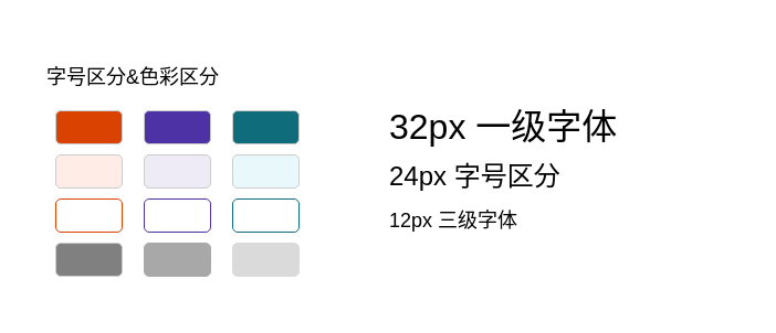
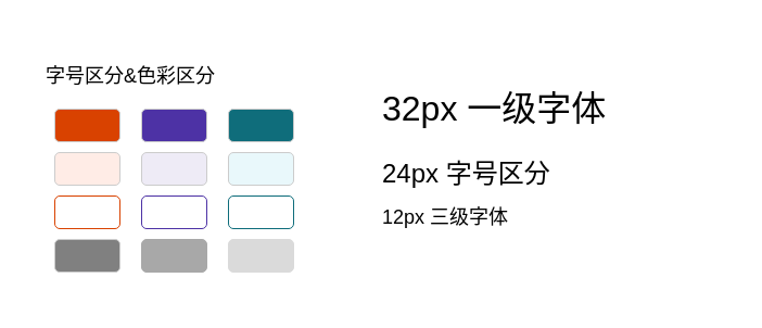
  <mxCell id="0" />
  <mxCell id="1" parent="0" />
  <mxCell id="2" value="" style="rounded=1;whiteSpace=wrap;html=1;fontSize=32;strokeColor=none;" vertex="1" parent="1"><mxGeometry x="20" y="20" width="660" height="260" as="geometry" /></mxCell>
  <mxCell id="3" value="字号区分&amp;amp;色彩区分" style="text;html=1;strokeColor=none;fillColor=none;align=left;verticalAlign=middle;whiteSpace=wrap;rounded=0;fontSize=18;" vertex="1" parent="1"><mxGeometry x="40" y="50" width="280" height="40" as="geometry" /></mxCell>
  <mxCell id="4" value="" style="rounded=1;whiteSpace=wrap;html=1;fontSize=32;strokeColor=#CCCCCC;fillColor=#d94200;" vertex="1" parent="1"><mxGeometry x="50" y="100" width="60" height="30" as="geometry" /></mxCell>
  <mxCell id="5" value="" style="rounded=1;whiteSpace=wrap;html=1;fontSize=32;strokeColor=#CCCCCC;fillColor=#4d32a5;" vertex="1" parent="1"><mxGeometry x="130" y="100" width="60" height="30" as="geometry" /></mxCell>
  <mxCell id="6" value="" style="rounded=1;whiteSpace=wrap;html=1;fontSize=32;strokeColor=#CCCCCC;fillColor=#0f6d7b;" vertex="1" parent="1"><mxGeometry x="210" y="100" width="60" height="30" as="geometry" /></mxCell>
  <mxCell id="7" value="" style="rounded=1;whiteSpace=wrap;html=1;fontSize=32;strokeColor=#CCCCCC;fillColor=#ffece6;" vertex="1" parent="1"><mxGeometry x="50" y="140" width="60" height="30" as="geometry" /></mxCell>
  <mxCell id="8" value="" style="rounded=1;whiteSpace=wrap;html=1;fontSize=32;strokeColor=#CCCCCC;fillColor=#eeebf6;" vertex="1" parent="1"><mxGeometry x="130" y="140" width="60" height="30" as="geometry" /></mxCell>
  <mxCell id="9" value="" style="rounded=1;whiteSpace=wrap;html=1;fontSize=32;strokeColor=#CCCCCC;fillColor=#e9f8fb;" vertex="1" parent="1"><mxGeometry x="210" y="140" width="60" height="30" as="geometry" /></mxCell>
  <mxCell id="10" value="" style="rounded=1;whiteSpace=wrap;html=1;fontSize=32;fontColor=#000000;fillColor=#FFFFFF;strokeColor=#D94200;" vertex="1" parent="1"><mxGeometry x="50" y="180" width="60" height="30" as="geometry" /></mxCell>
  <mxCell id="11" value="" style="rounded=1;whiteSpace=wrap;html=1;fontSize=32;fillColor=#ffffff;strokeColor=#4D32A5;" vertex="1" parent="1"><mxGeometry x="130" y="180" width="60" height="30" as="geometry" /></mxCell>
  <mxCell id="12" value="" style="rounded=1;whiteSpace=wrap;html=1;fontSize=32;fillColor=#ffffff;strokeColor=#0F6D7B;" vertex="1" parent="1"><mxGeometry x="210" y="180" width="60" height="30" as="geometry" /></mxCell>
  <mxCell id="13" value="" style="rounded=1;whiteSpace=wrap;html=1;fontSize=32;strokeColor=#CCCCCC;fillColor=#808080;" vertex="1" parent="1"><mxGeometry x="50" y="220" width="60" height="30" as="geometry" /></mxCell>
  <mxCell id="14" value="" style="rounded=1;whiteSpace=wrap;html=1;fontSize=32;strokeColor=#a8a8a8;fillColor=#A8A8A8;" vertex="1" parent="1"><mxGeometry x="130" y="220" width="60" height="30" as="geometry" /></mxCell>
  <mxCell id="15" value="" style="rounded=1;whiteSpace=wrap;html=1;fontSize=32;strokeColor=#DADADA;fillColor=#DADADA;" vertex="1" parent="1"><mxGeometry x="210" y="220" width="60" height="30" as="geometry" /></mxCell>
- <mxCell id="16" value="&lt;font style=&quot;font-size: 32px&quot;&gt;32px 一级字体&lt;/font&gt;" style="text;html=1;strokeColor=none;fillColor=none;align=left;verticalAlign=middle;whiteSpace=wrap;rounded=0;fontSize=18;" vertex="1" parent="1"><mxGeometry x="350" y="95" width="280" height="40" as="geometry" /></mxCell>
+ <mxCell id="16" value="&lt;font style=&quot;font-size: 32px&quot;&gt;32px 一级字体&lt;/font&gt;" style="text;html=1;strokeColor=none;fillColor=none;align=left;verticalAlign=middle;whiteSpace=wrap;rounded=0;fontSize=18;" vertex="1" parent="1"><mxGeometry x="350" y="80" width="280" height="40" as="geometry" /></mxCell>
  <mxCell id="17" value="&lt;font style=&quot;font-size: 24px&quot;&gt;24px 字号区分&lt;/font&gt;" style="text;html=1;strokeColor=none;fillColor=none;align=left;verticalAlign=middle;whiteSpace=wrap;rounded=0;fontSize=18;" vertex="1" parent="1"><mxGeometry x="350" y="140" width="280" height="40" as="geometry" /></mxCell>
  <mxCell id="18" value="&lt;font style=&quot;font-size: 18px&quot;&gt;12px 三级字体&lt;/font&gt;" style="text;html=1;strokeColor=none;fillColor=none;align=left;verticalAlign=middle;whiteSpace=wrap;rounded=0;fontSize=18;" vertex="1" parent="1"><mxGeometry x="350" y="180" width="280" height="40" as="geometry" /></mxCell>
